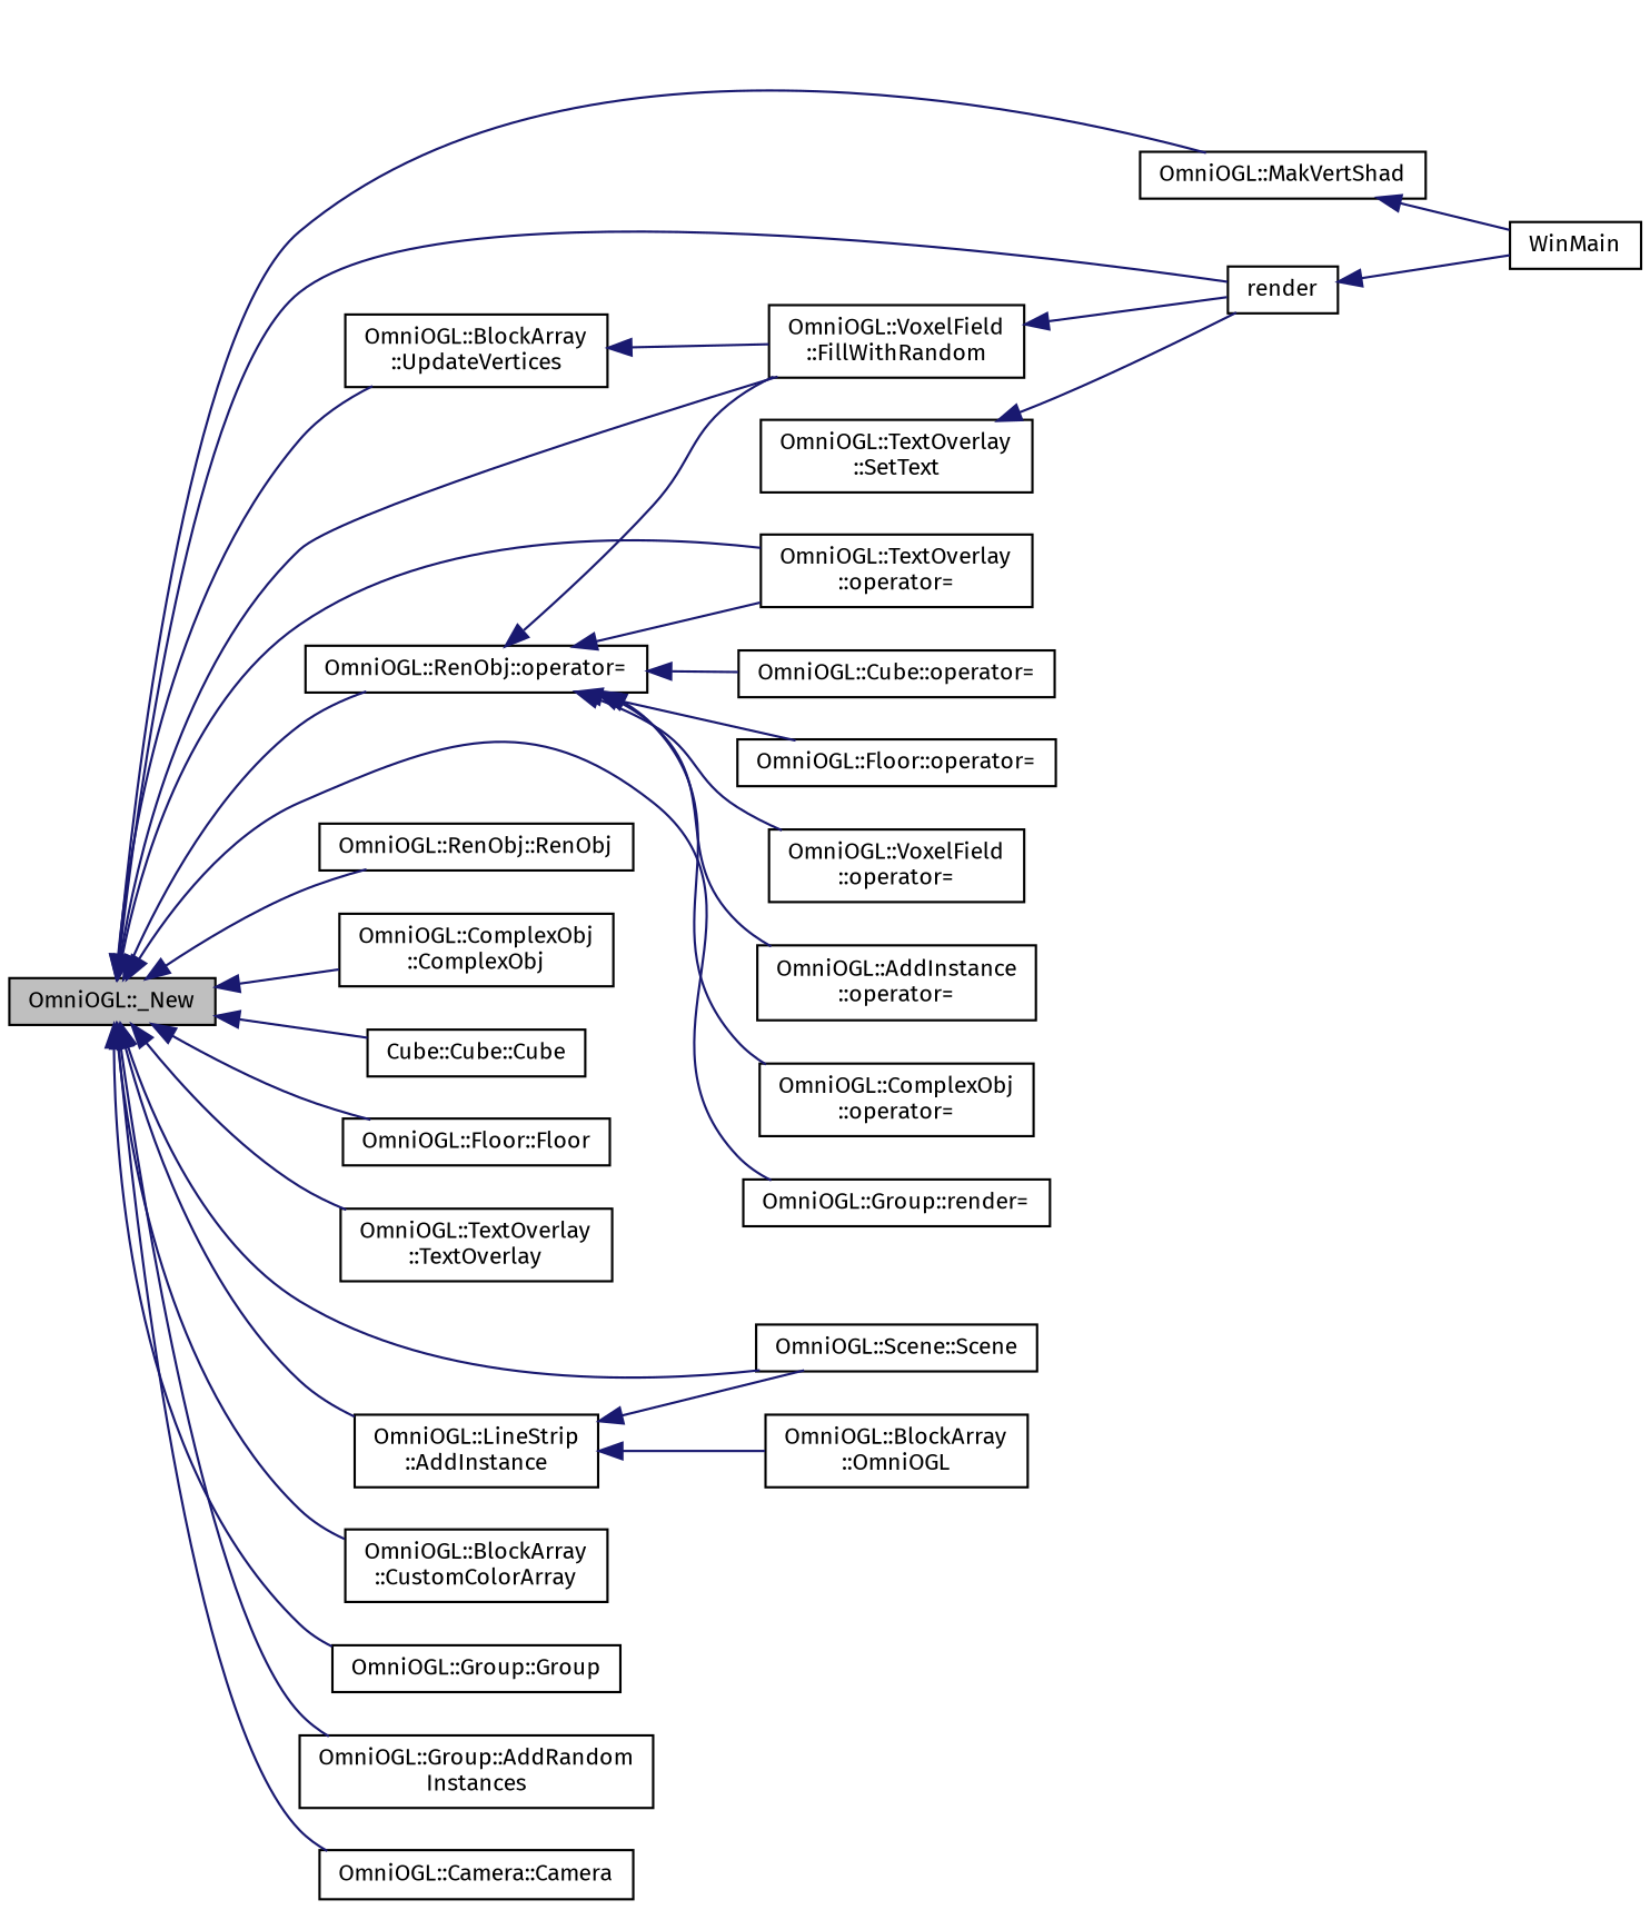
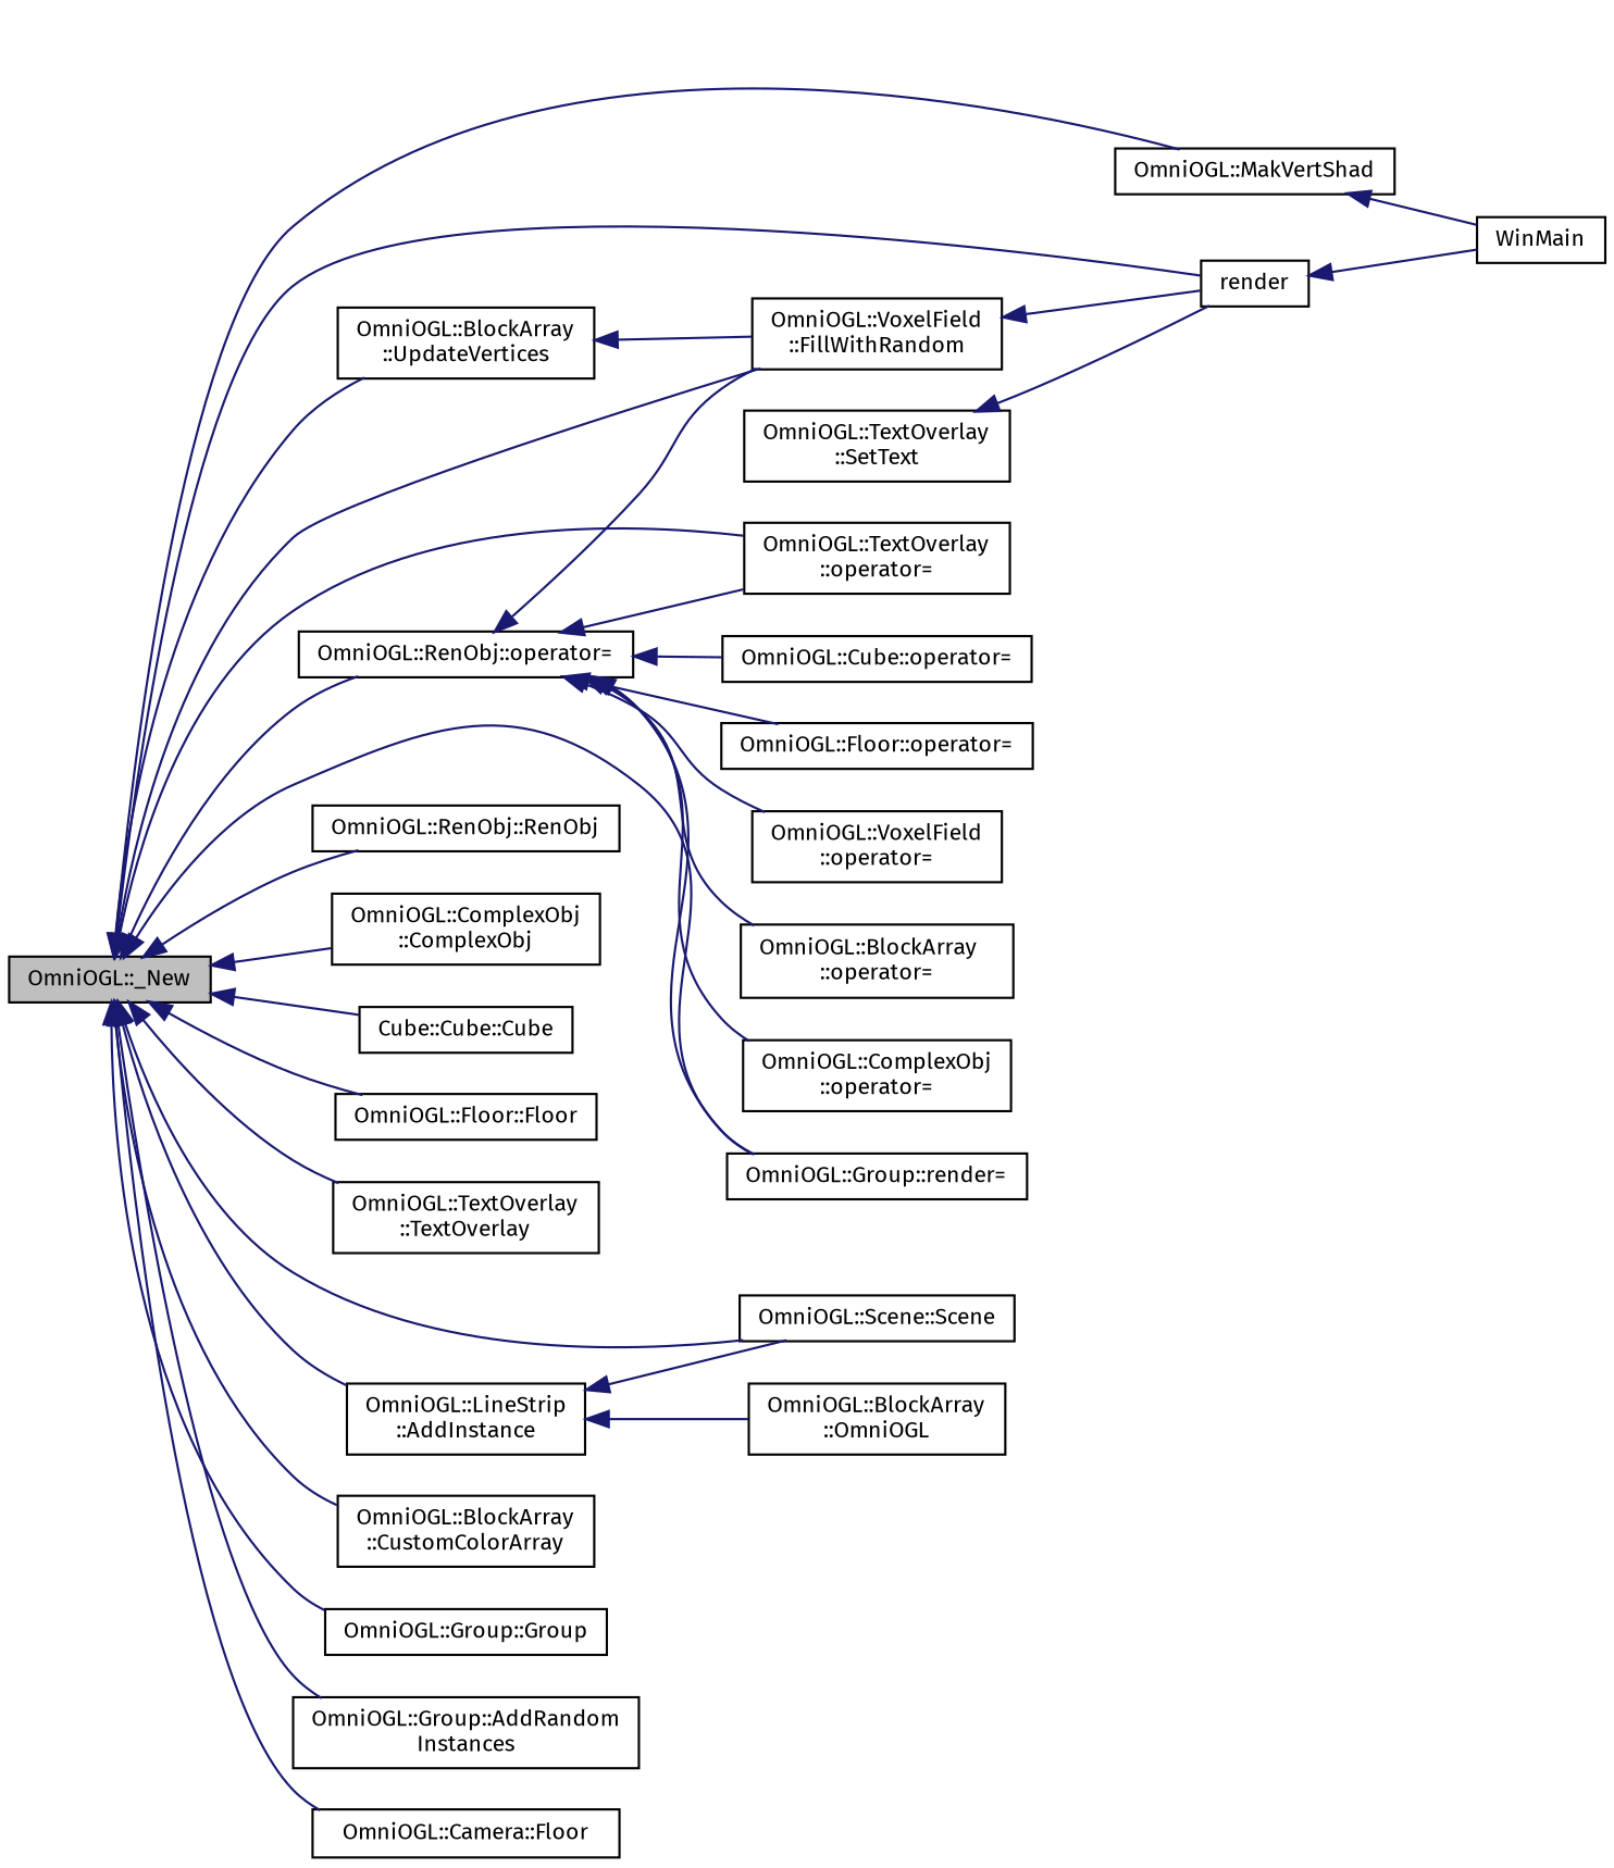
  digraph {
    fontname="Fira Sans"
    rankdir=LR
    node [color=black fillcolor=white fontname="Fira Sans" fontsize=10 shape=record style=filled]
    edge [color=midnightblue dir=back fontname="Fira Sans" fontsize=10 labelfontname=Helvetica labelfontsize=10 style=solid]
    n1 [fillcolor=grey75 fontcolor=black height=0.2 label="OmniOGL::_New" width=0.4]
    n2 [height=0.2 label="OmniOGL::VoxelField\l::FillWithRandom" width=0.4]
    n3 [height=0.2 label="OmniOGL::MakVertShad" width=0.4]
    n4 [height=0.2 label="OmniOGL::RenObj::RenObj" width=0.4]
    n5 [height=0.2 label="OmniOGL::RenObj::operator=" width=0.4]
    n6 [height=0.2 label="OmniOGL::TextOverlay\l::operator=" width=0.4]
    n7 [height=0.2 label="OmniOGL::Group::render=" width=0.4]
    n8 [height=0.2 label="OmniOGL::ComplexObj\l::ComplexObj" width=0.4]
    n9 [height=0.2 label="Cube::Cube::Cube" width=0.4]
    n10 [height=0.2 label="OmniOGL::Floor::Floor" width=0.4]
    n11 [height=0.2 label="OmniOGL::TextOverlay\l::TextOverlay" width=0.4]
    n12 [height=0.2 label="OmniOGL::LineStrip\l::AddInstance" width=0.4]
    n13 [height=0.2 label="OmniOGL::Scene::Scene" width=0.4]
    n14 [height=0.2 label="OmniOGL::BlockArray\l::UpdateVertices" width=0.4]
    n15 [height=0.2 label="OmniOGL::BlockArray\l::CustomColorArray" width=0.4]
    n16 [height=0.2 label="OmniOGL::Group::Group" width=0.4]
    n17 [height=0.2 label="OmniOGL::Group::AddRandom\lInstances" width=0.4]
-   n18 [height=0.2 label="OmniOGL::Camera::Camera" width=0.4]
+   n18 [height=0.2 label="OmniOGL::Camera::Floor" width=0.4]
    n19 [height=0.2 label=render width=0.4]
    n20 [height=0.2 label=WinMain width=0.4]
    n21 [height=0.2 label="OmniOGL::ComplexObj\l::operator=" width=0.4]
    n22 [height=0.2 label="OmniOGL::Cube::operator=" width=0.4]
    n23 [height=0.2 label="OmniOGL::Floor::operator=" width=0.4]
    n24 [height=0.2 label="OmniOGL::VoxelField\l::operator=" width=0.4]
-   n25 [height=0.2 label="OmniOGL::AddInstance\l::operator=" width=0.4]
+   n25 [height=0.2 label="OmniOGL::BlockArray\l::operator=" width=0.4]
    n26 [height=0.2 label="OmniOGL::TextOverlay\l::SetText" width=0.4]
    n27 [height=0.2 label="OmniOGL::BlockArray\l::OmniOGL" width=0.4]
    n1 -> n2
    n1 -> n3
    n1 -> n4
    n1 -> n5
    n1 -> n6
    n1 -> n7
    n1 -> n8
    n1 -> n9
    n1 -> n10
    n1 -> n11
    n1 -> n12
    n1 -> n13
    n1 -> n14
    n1 -> n15
    n1 -> n16
    n1 -> n17
    n1 -> n18
    n1 -> n19
    n2 -> n19
    n3 -> n20
    n5 -> n2
    n5 -> n6
+   n5 -> n7
    n5 -> n21
    n5 -> n22
    n5 -> n23
    n5 -> n24
    n5 -> n25
    n12 -> n13
    n12 -> n27
    n14 -> n2
    n19 -> n20
    n26 -> n19
  }
